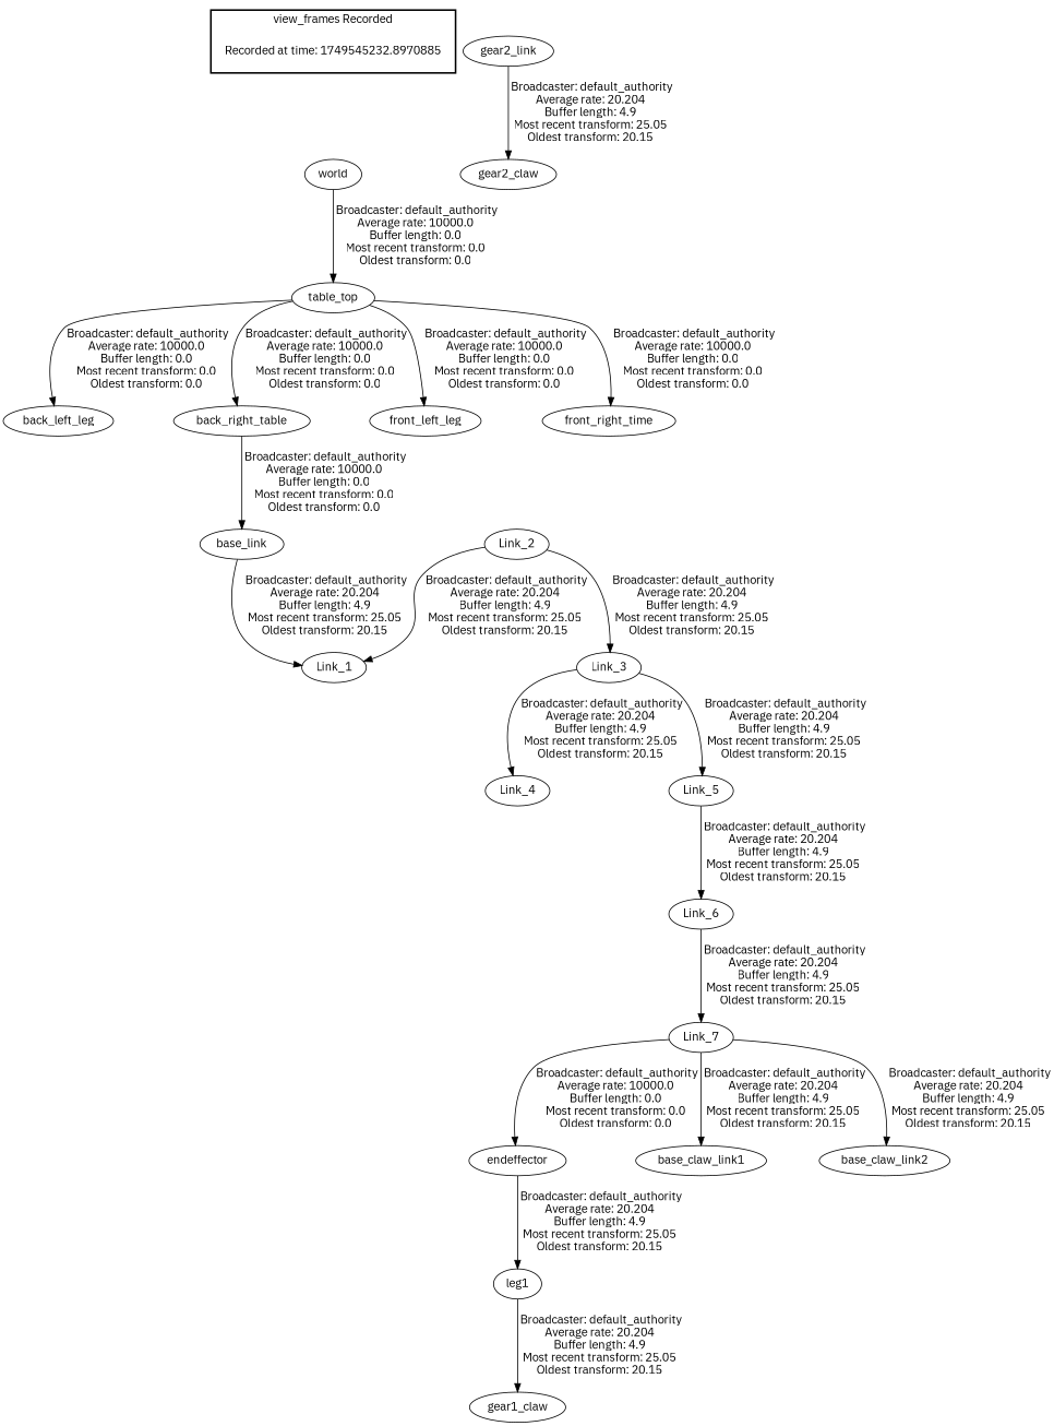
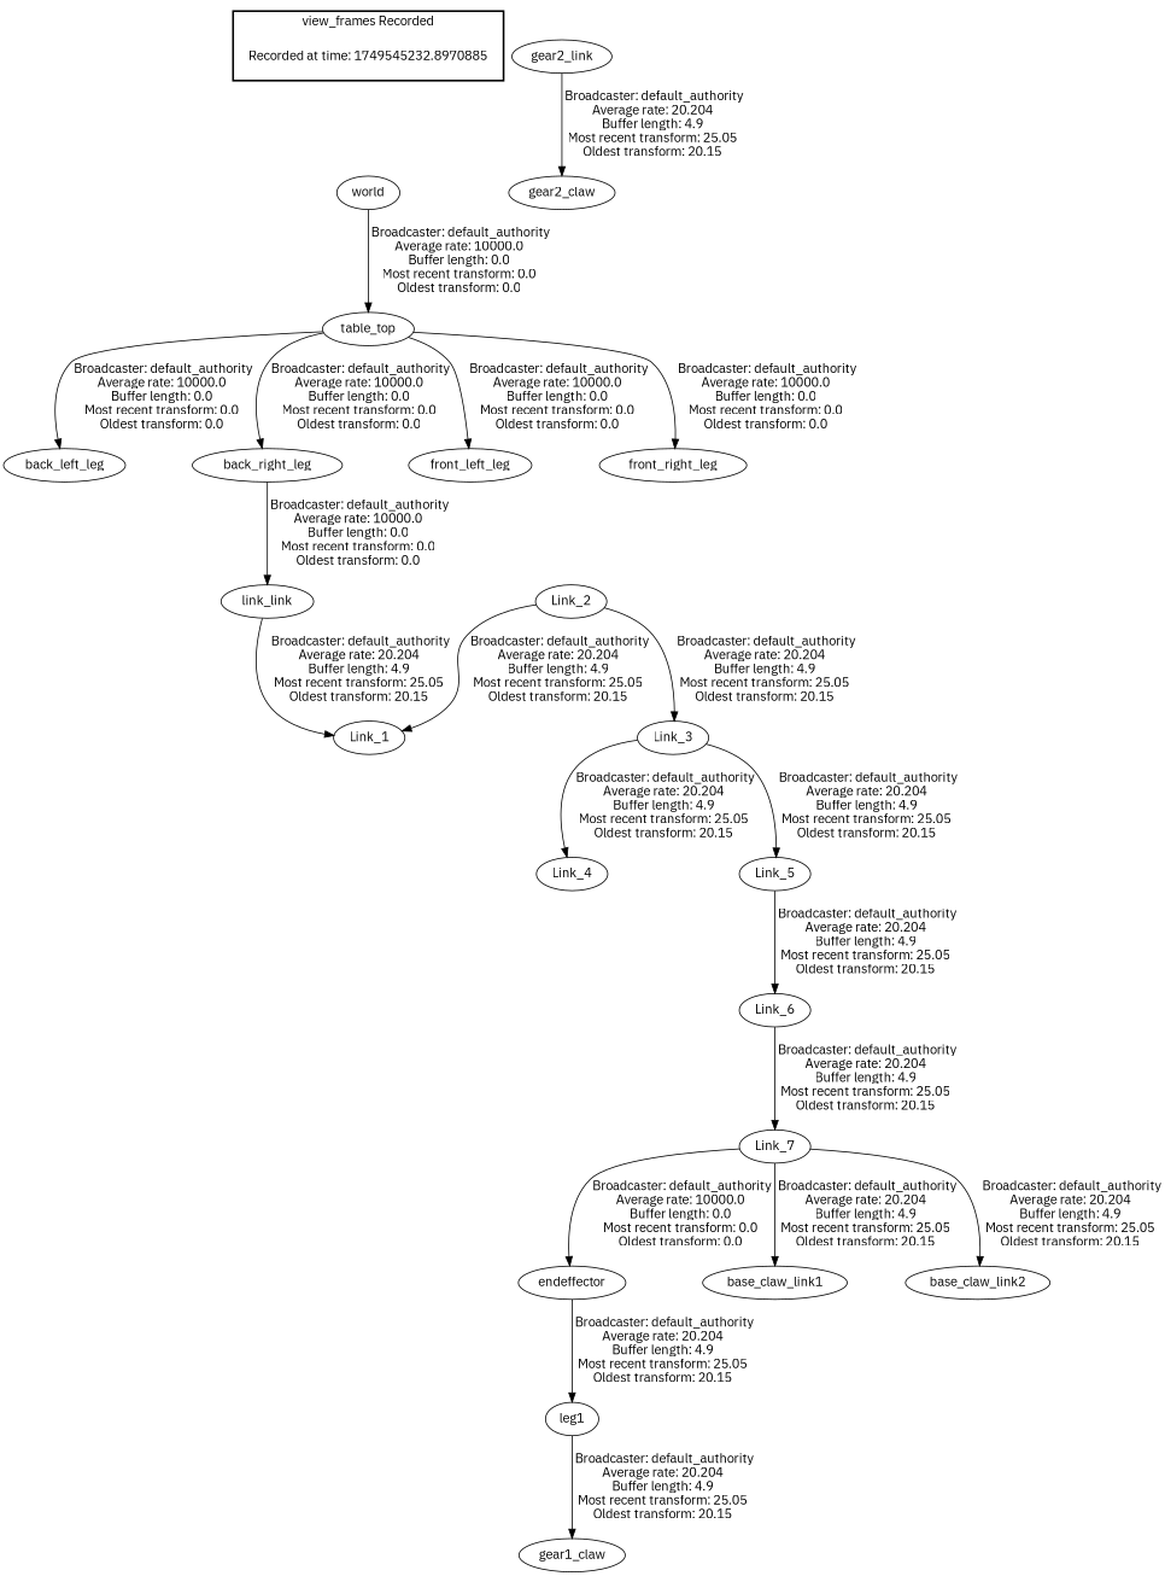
  digraph {
    fontname="IBM Plex Sans"
    node [fontname="IBM Plex Sans"]
    edge [fontname="IBM Plex Sans"]
    "Recorded at time: 1749545232.8970885" [shape=plaintext]
    world
    table_top
    back_left_leg
-   back_right_leg [label=back_right_table]
+   back_right_leg
    front_left_leg
-   front_right_leg [label=front_right_time]
-   base_link
+   front_right_leg
+   base_link [label=link_link]
    Link_1
    Link_7
    endeffector
    base_claw_link1
    base_claw_link2
    n14 [label=leg1]
    gear1_claw
    gear2_link
    gear2_claw
    Link_6
    Link_2
    Link_3
    Link_4
    Link_5
    subgraph cluster_1 {
      color=black
      label="view_frames Recorded"
      style=bold
      "Recorded at time: 1749545232.8970885"
    }
    "Recorded at time: 1749545232.8970885" -> world [style=invis]
    world -> table_top [label=" Broadcaster: default_authority\nAverage rate: 10000.0\nBuffer length: 0.0\nMost recent transform: 0.0\nOldest transform: 0.0\n"]
    table_top -> back_left_leg [label=" Broadcaster: default_authority\nAverage rate: 10000.0\nBuffer length: 0.0\nMost recent transform: 0.0\nOldest transform: 0.0\n"]
    table_top -> back_right_leg [label=" Broadcaster: default_authority\nAverage rate: 10000.0\nBuffer length: 0.0\nMost recent transform: 0.0\nOldest transform: 0.0\n"]
    table_top -> front_left_leg [label=" Broadcaster: default_authority\nAverage rate: 10000.0\nBuffer length: 0.0\nMost recent transform: 0.0\nOldest transform: 0.0\n"]
    table_top -> front_right_leg [label=" Broadcaster: default_authority\nAverage rate: 10000.0\nBuffer length: 0.0\nMost recent transform: 0.0\nOldest transform: 0.0\n"]
    back_right_leg -> base_link [label=" Broadcaster: default_authority\nAverage rate: 10000.0\nBuffer length: 0.0\nMost recent transform: 0.0\nOldest transform: 0.0\n"]
    base_link -> Link_1 [label=" Broadcaster: default_authority\nAverage rate: 20.204\nBuffer length: 4.9\nMost recent transform: 25.05\nOldest transform: 20.15\n"]
    Link_7 -> endeffector [label=" Broadcaster: default_authority\nAverage rate: 10000.0\nBuffer length: 0.0\nMost recent transform: 0.0\nOldest transform: 0.0\n"]
    Link_7 -> base_claw_link1 [label=" Broadcaster: default_authority\nAverage rate: 20.204\nBuffer length: 4.9\nMost recent transform: 25.05\nOldest transform: 20.15\n"]
    Link_7 -> base_claw_link2 [label=" Broadcaster: default_authority\nAverage rate: 20.204\nBuffer length: 4.9\nMost recent transform: 25.05\nOldest transform: 20.15\n"]
    endeffector -> n14 [label=" Broadcaster: default_authority\nAverage rate: 20.204\nBuffer length: 4.9\nMost recent transform: 25.05\nOldest transform: 20.15\n"]
    n14 -> gear1_claw [label=" Broadcaster: default_authority\nAverage rate: 20.204\nBuffer length: 4.9\nMost recent transform: 25.05\nOldest transform: 20.15\n"]
    gear2_link -> gear2_claw [label=" Broadcaster: default_authority\nAverage rate: 20.204\nBuffer length: 4.9\nMost recent transform: 25.05\nOldest transform: 20.15\n"]
    Link_6 -> Link_7 [label=" Broadcaster: default_authority\nAverage rate: 20.204\nBuffer length: 4.9\nMost recent transform: 25.05\nOldest transform: 20.15\n"]
    Link_2 -> Link_1 [label=" Broadcaster: default_authority\nAverage rate: 20.204\nBuffer length: 4.9\nMost recent transform: 25.05\nOldest transform: 20.15\n"]
    Link_2 -> Link_3 [label=" Broadcaster: default_authority\nAverage rate: 20.204\nBuffer length: 4.9\nMost recent transform: 25.05\nOldest transform: 20.15\n"]
    Link_3 -> Link_4 [label=" Broadcaster: default_authority\nAverage rate: 20.204\nBuffer length: 4.9\nMost recent transform: 25.05\nOldest transform: 20.15\n"]
    Link_3 -> Link_5 [label=" Broadcaster: default_authority\nAverage rate: 20.204\nBuffer length: 4.9\nMost recent transform: 25.05\nOldest transform: 20.15\n"]
    Link_5 -> Link_6 [label=" Broadcaster: default_authority\nAverage rate: 20.204\nBuffer length: 4.9\nMost recent transform: 25.05\nOldest transform: 20.15\n"]
  }
